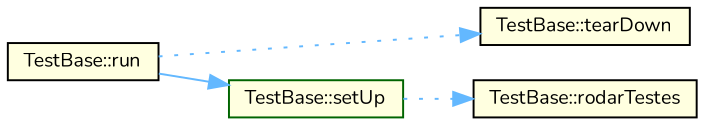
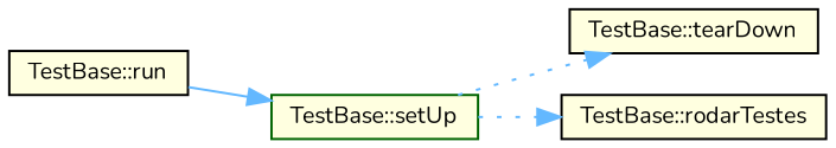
  digraph {
    fontname=Nunito
    rankdir=LR
    node [color=black fillcolor=lightyellow fontname=Nunito fontsize=10 shape=box style=filled]
    edge [arrowhead=normal color=steelblue1 fontname=Nunito fontsize=10 labelfontname=Helvetica labelfontsize=10 style=dotted]
    n1 [fontcolor=black height=0.2 label="TestBase::run" width=0.4]
    n2 [color=darkgreen height=0.2 label="TestBase::setUp" width=0.4]
    n3 [height=0.2 label="TestBase::tearDown" width=0.4]
    n4 [height=0.2 label="TestBase::rodarTestes" width=0.4]
    n1 -> n2 [style=solid]
-   n1 -> n3
+   n2 -> n3
    n2 -> n4
  }
